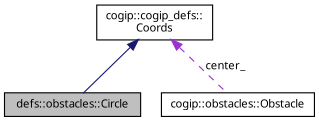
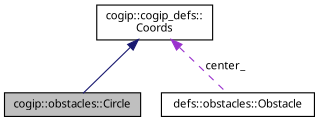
  digraph {
    fontname="Noto Sans"
    node [color=black fontname="Noto Sans" fontsize=10 shape=record]
    edge [dir=back fontname="Noto Sans" fontsize=10 labelfontname=Helvetica labelfontsize=10]
-   n1 [fillcolor=grey75 fontcolor=black height=0.2 label="defs::obstacles::Circle" style=filled width=0.4]
-   n2 [height=0.2 label="cogip::obstacles::Obstacle" width=0.4]
+   n1 [fillcolor=grey75 fontcolor=black height=0.2 label="cogip::obstacles::Circle" style=filled width=0.4]
+   n2 [height=0.2 label="defs::obstacles::Obstacle" width=0.4]
    n3 [height=0.2 label="cogip::cogip_defs::\lCoords" width=0.4]
    n3 -> n1 [color=midnightblue style=solid]
    n3 -> n2 [color=darkorchid3 label=" center_" style=dashed]
  }
